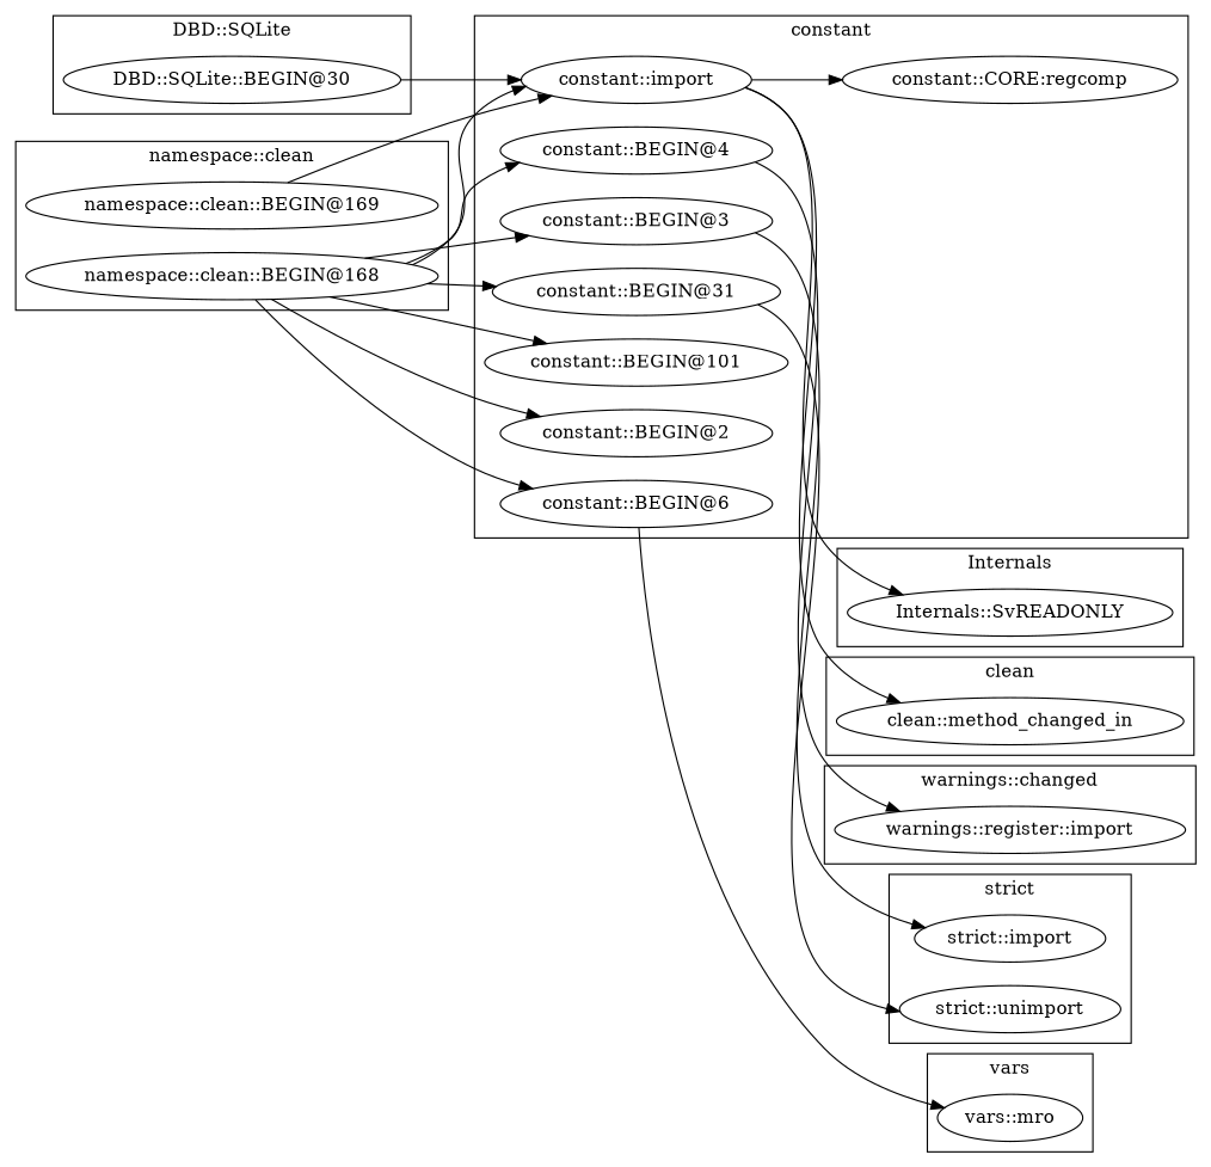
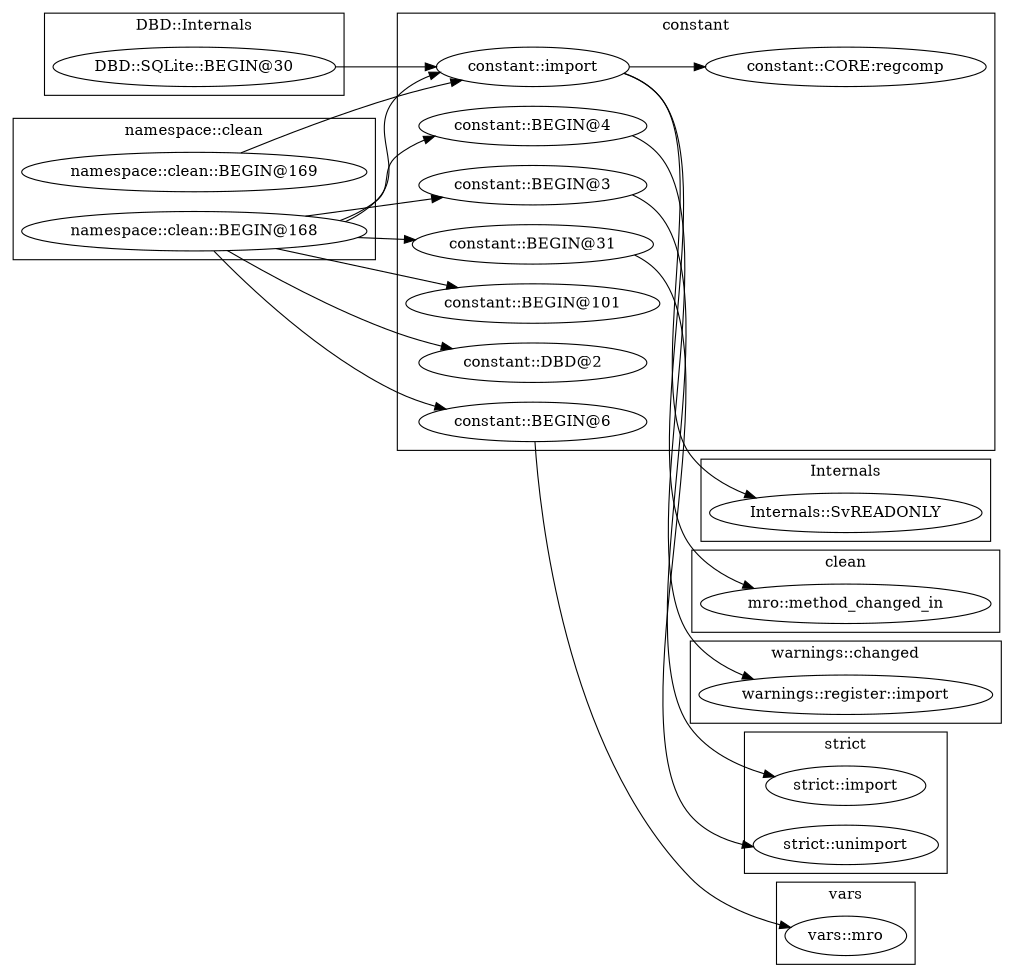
  digraph {
    rankdir=LR
    n1 [label="vars::mro"]
    "Internals::SvREADONLY"
    "strict::import"
    "strict::unimport"
    "DBD::SQLite::BEGIN@30"
    "constant::import"
    "constant::BEGIN@4"
    "constant::BEGIN@3"
    n9 [label="constant::BEGIN@31"]
    "constant::CORE:regcomp"
    "constant::BEGIN@101"
-   "constant::BEGIN@2"
+   "constant::BEGIN@2" [label="constant::DBD@2"]
    "constant::BEGIN@6"
-   "mro::method_changed_in" [label="clean::method_changed_in"]
+   "mro::method_changed_in"
    "namespace::clean::BEGIN@168"
    "namespace::clean::BEGIN@169"
    "warnings::register::import"
    subgraph cluster_1 {
      label=vars
      n1
    }
    subgraph cluster_2 {
      label=Internals
      "Internals::SvREADONLY"
    }
    subgraph cluster_3 {
      label="strict"
      "strict::import"
      "strict::unimport"
    }
    subgraph cluster_4 {
-     label="DBD::SQLite"
+     label="DBD::Internals"
      "DBD::SQLite::BEGIN@30"
    }
    subgraph cluster_5 {
      label=constant
      "constant::import"
      "constant::BEGIN@4"
      "constant::BEGIN@3"
      n9
      "constant::CORE:regcomp"
      "constant::BEGIN@101"
      "constant::BEGIN@2"
      "constant::BEGIN@6"
    }
    subgraph cluster_6 {
      label=clean
      "mro::method_changed_in"
    }
    subgraph cluster_7 {
      label="namespace::clean"
      "namespace::clean::BEGIN@168"
      "namespace::clean::BEGIN@169"
    }
    subgraph cluster_8 {
      label="warnings::changed"
      "warnings::register::import"
    }
    "DBD::SQLite::BEGIN@30" -> "constant::import"
    "constant::import" -> "Internals::SvREADONLY"
    "constant::import" -> "constant::CORE:regcomp"
    "constant::import" -> "mro::method_changed_in"
    "constant::BEGIN@4" -> "warnings::register::import"
    "constant::BEGIN@3" -> "strict::import"
    n9 -> "strict::unimport"
    "constant::BEGIN@6" -> n1
    "namespace::clean::BEGIN@168" -> "constant::import"
    "namespace::clean::BEGIN@168" -> "constant::BEGIN@4"
    "namespace::clean::BEGIN@168" -> "constant::BEGIN@3"
    "namespace::clean::BEGIN@168" -> n9
    "namespace::clean::BEGIN@168" -> "constant::BEGIN@101"
    "namespace::clean::BEGIN@168" -> "constant::BEGIN@2"
    "namespace::clean::BEGIN@168" -> "constant::BEGIN@6"
    "namespace::clean::BEGIN@169" -> "constant::import"
  }
